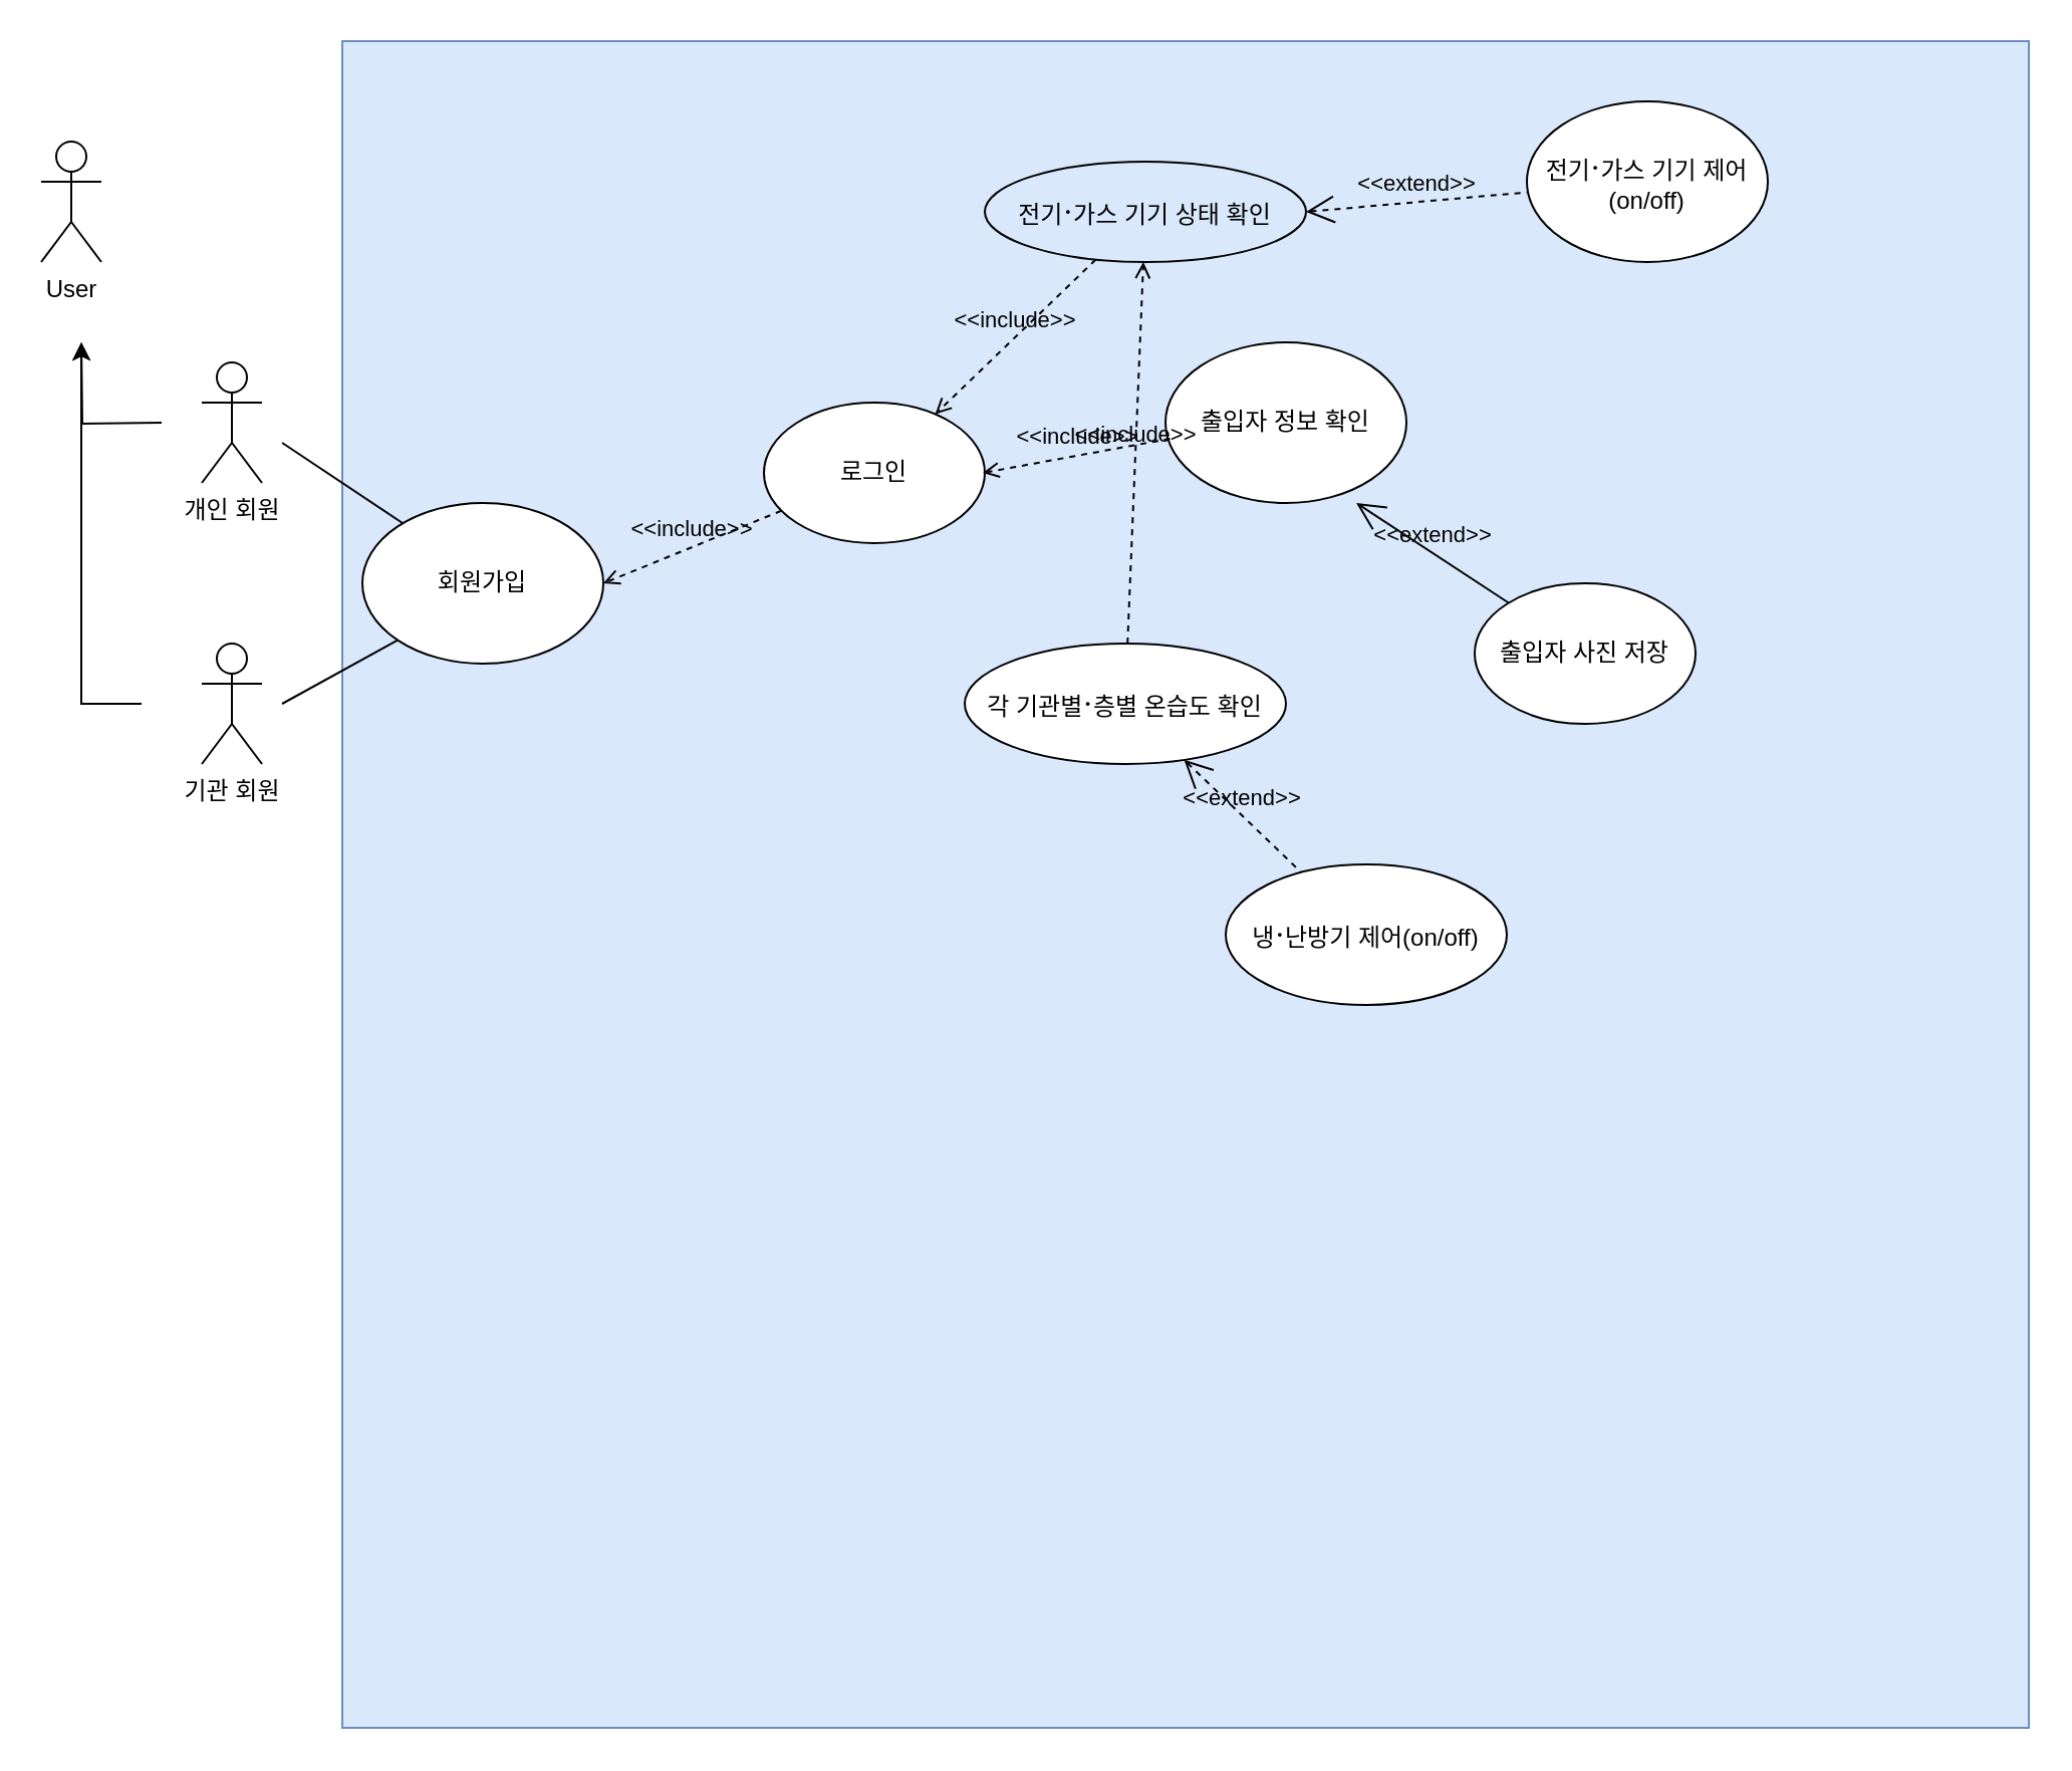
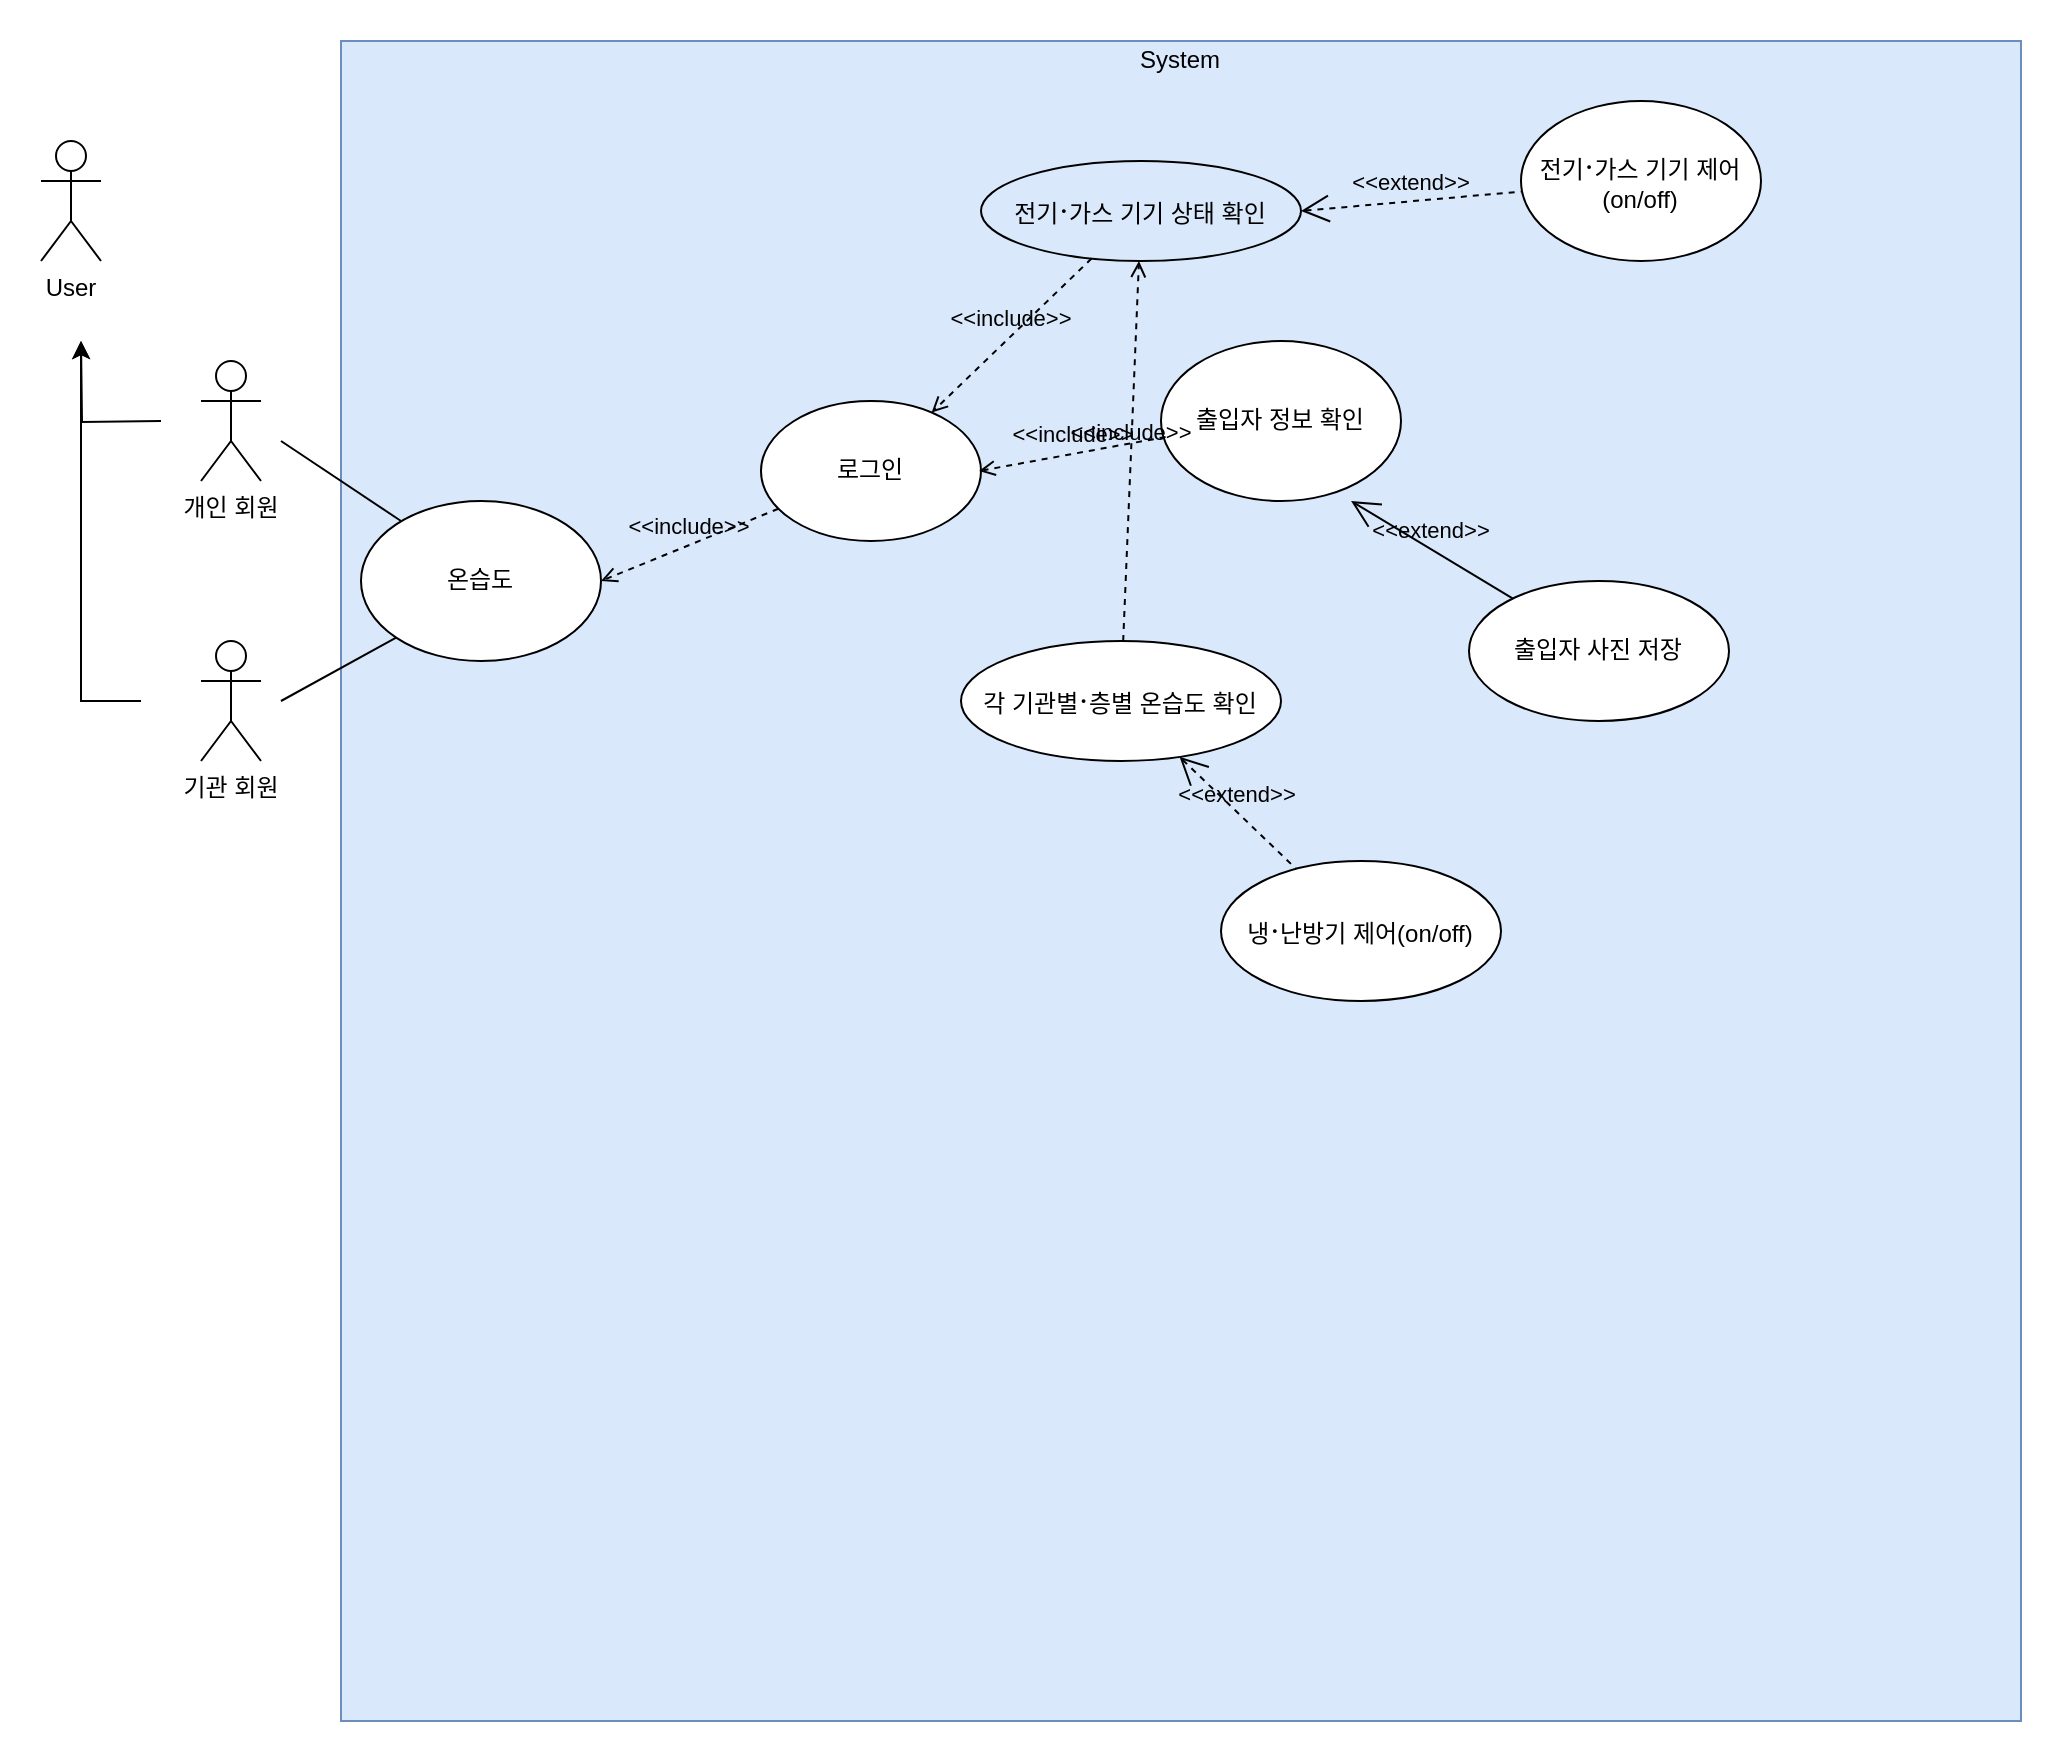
  <mxCell id="0" />
  <mxCell id="1" parent="0" />
  <mxCell id="2" value="" style="whiteSpace=wrap;html=1;aspect=fixed;fillColor=#dae8fc;strokeColor=#6c8ebf;" parent="1" vertex="1"><mxGeometry x="170" y="20" width="840" height="840" as="geometry" /></mxCell>
  <mxCell id="3" value="User" style="shape=umlActor;verticalLabelPosition=bottom;verticalAlign=top;html=1;outlineConnect=0;" parent="1" vertex="1"><mxGeometry x="20" y="70" width="30" height="60" as="geometry" /></mxCell>
  <mxCell id="4" style="edgeStyle=orthogonalEdgeStyle;rounded=0;orthogonalLoop=1;jettySize=auto;html=1;" parent="1" edge="1"><mxGeometry relative="1" as="geometry"><mxPoint x="40" y="170" as="targetPoint" /><mxPoint x="80" y="210" as="sourcePoint" /></mxGeometry></mxCell>
  <mxCell id="5" value="개인 회원" style="shape=umlActor;verticalLabelPosition=bottom;verticalAlign=top;html=1;outlineConnect=0;" parent="1" vertex="1"><mxGeometry x="100" y="180" width="30" height="60" as="geometry" /></mxCell>
  <mxCell id="6" style="edgeStyle=orthogonalEdgeStyle;rounded=0;orthogonalLoop=1;jettySize=auto;html=1;" parent="1" edge="1"><mxGeometry relative="1" as="geometry"><mxPoint x="40" y="170" as="targetPoint" /><mxPoint x="70" y="350" as="sourcePoint" /><Array as="points"><mxPoint x="70" y="350" /><mxPoint x="40" y="350" /></Array></mxGeometry></mxCell>
  <mxCell id="7" value="기관 회원" style="shape=umlActor;verticalLabelPosition=bottom;verticalAlign=top;html=1;outlineConnect=0;" parent="1" vertex="1"><mxGeometry x="100" y="320" width="30" height="60" as="geometry" /></mxCell>
+ <mxCell id="8" value="System&lt;br&gt;" style="text;html=1;strokeColor=none;fillColor=none;align=center;verticalAlign=middle;whiteSpace=wrap;rounded=0;" parent="1" vertex="1"><mxGeometry x="570" y="20" width="40" height="20" as="geometry" /></mxCell>
  <mxCell id="9" value="로그인" style="ellipse;whiteSpace=wrap;html=1;" parent="1" vertex="1"><mxGeometry x="380" y="200" width="110" height="70" as="geometry" /></mxCell>
  <mxCell id="10" value="전기&lt;span style=&quot;font-family: &amp;#34;맑은 고딕&amp;#34; ; font-size: 12pt ; letter-spacing: 0pt&quot;&gt;·&lt;/span&gt;&lt;span&gt;가스 기기 상태 확인&lt;/span&gt;" style="ellipse;whiteSpace=wrap;html=1;fillColor=#dae8fc;" parent="1" vertex="1"><mxGeometry x="490" y="80" width="160" height="50" as="geometry" /></mxCell>
  <mxCell id="11" value="각 기관별&lt;span style=&quot;font-family: &amp;#34;맑은 고딕&amp;#34; ; font-size: 12pt ; letter-spacing: 0pt&quot;&gt;·&lt;/span&gt;&lt;span&gt;층별 온습도 확인&lt;/span&gt;" style="ellipse;whiteSpace=wrap;html=1;" parent="1" vertex="1"><mxGeometry x="480" y="320" width="160" height="60" as="geometry" /></mxCell>
  <mxCell id="12" value="냉&lt;span style=&quot;font-family: &amp;#34;맑은 고딕&amp;#34; ; font-size: 12pt ; letter-spacing: 0pt&quot;&gt;·&lt;/span&gt;&lt;span&gt;난방기 제어(on/off)&lt;/span&gt;" style="ellipse;whiteSpace=wrap;html=1;" parent="1" vertex="1"><mxGeometry x="610" y="430" width="140" height="70" as="geometry" /></mxCell>
  <mxCell id="13" value="전기&lt;span style=&quot;font-family: &amp;#34;맑은 고딕&amp;#34; ; font-size: 12pt ; letter-spacing: 0pt&quot;&gt;·&lt;/span&gt;&lt;span&gt;가스 기기 제어(on/off)&lt;/span&gt;" style="ellipse;whiteSpace=wrap;html=1;" parent="1" vertex="1"><mxGeometry x="760" y="50" width="120" height="80" as="geometry" /></mxCell>
  <mxCell id="14" value="출입자 정보 확인" style="ellipse;whiteSpace=wrap;html=1;" parent="1" vertex="1"><mxGeometry x="580" y="170" width="120" height="80" as="geometry" /></mxCell>
  <mxCell id="15" value="&amp;lt;&amp;lt;extend&amp;gt;&amp;gt;" style="edgeStyle=none;html=1;startArrow=open;endArrow=none;startSize=12;verticalAlign=bottom;dashed=1;labelBackgroundColor=none;exitX=1;exitY=0.5;exitDx=0;exitDy=0;" edge="1" parent="1" source="10" target="13"><mxGeometry width="160" relative="1" as="geometry"><mxPoint x="800" y="80" as="sourcePoint" /><mxPoint x="920" y="80" as="targetPoint" /></mxGeometry></mxCell>
  <mxCell id="16" value="&amp;lt;&amp;lt;extend&amp;gt;&amp;gt;" style="edgeStyle=none;html=1;startArrow=open;endArrow=none;startSize=12;verticalAlign=bottom;dashed=1;labelBackgroundColor=none;" edge="1" parent="1" source="11" target="12"><mxGeometry width="160" relative="1" as="geometry"><mxPoint x="610" y="460" as="sourcePoint" /><mxPoint x="770" y="460" as="targetPoint" /></mxGeometry></mxCell>
  <mxCell id="17" value="&amp;lt;&amp;lt;include&amp;gt;&amp;gt;" style="edgeStyle=none;html=1;endArrow=open;verticalAlign=bottom;dashed=1;labelBackgroundColor=none;" edge="1" parent="1" source="10" target="9"><mxGeometry width="160" relative="1" as="geometry"><mxPoint x="660" y="79" as="sourcePoint" /><mxPoint x="820" y="79" as="targetPoint" /></mxGeometry></mxCell>
  <mxCell id="18" value="&amp;lt;&amp;lt;include&amp;gt;&amp;gt;" style="edgeStyle=none;html=1;endArrow=open;verticalAlign=bottom;dashed=1;labelBackgroundColor=none;exitX=0.019;exitY=0.6;exitDx=0;exitDy=0;exitPerimeter=0;" edge="1" parent="1" source="14"><mxGeometry width="160" relative="1" as="geometry"><mxPoint x="600" y="215" as="sourcePoint" /><mxPoint x="489" y="235" as="targetPoint" /></mxGeometry></mxCell>
  <mxCell id="19" value="&amp;lt;&amp;lt;include&amp;gt;&amp;gt;" style="edgeStyle=none;html=1;endArrow=open;verticalAlign=bottom;dashed=1;labelBackgroundColor=none;" edge="1" parent="1" source="11" target="10"><mxGeometry width="160" relative="1" as="geometry"><mxPoint x="570" y="350" as="sourcePoint" /><mxPoint x="730" y="350" as="targetPoint" /></mxGeometry></mxCell>
- <mxCell id="20" value="출입자 사진 저장" style="ellipse;whiteSpace=wrap;html=1;" vertex="1" parent="1"><mxGeometry x="734" y="290" width="110" height="70" as="geometry" /></mxCell>
+ <mxCell id="20" value="출입자 사진 저장" style="ellipse;whiteSpace=wrap;html=1;" vertex="1" parent="1"><mxGeometry x="734" y="290" width="130" height="70" as="geometry" /></mxCell>
  <mxCell id="21" value="&amp;lt;&amp;lt;extend&amp;gt;&amp;gt;" style="edgeStyle=none;html=1;startArrow=open;endArrow=none;startSize=12;verticalAlign=bottom;dashed=0;labelBackgroundColor=none;exitX=0.792;exitY=1;exitDx=0;exitDy=0;exitPerimeter=0;" edge="1" parent="1" source="14" target="20"><mxGeometry width="160" relative="1" as="geometry"><mxPoint x="700" y="220" as="sourcePoint" /><mxPoint x="860" y="220" as="targetPoint" /></mxGeometry></mxCell>
- <mxCell id="22" value="회원가입" style="ellipse;whiteSpace=wrap;html=1;" vertex="1" parent="1"><mxGeometry x="180" y="250" width="120" height="80" as="geometry" /></mxCell>
+ <mxCell id="22" value="온습도" style="ellipse;whiteSpace=wrap;html=1;" vertex="1" parent="1"><mxGeometry x="180" y="250" width="120" height="80" as="geometry" /></mxCell>
  <mxCell id="23" value="&amp;lt;&amp;lt;include&amp;gt;&amp;gt;" style="edgeStyle=none;html=1;endArrow=open;verticalAlign=bottom;dashed=1;labelBackgroundColor=none;entryX=1;entryY=0.5;entryDx=0;entryDy=0;" edge="1" parent="1" source="9" target="22"><mxGeometry width="160" relative="1" as="geometry"><mxPoint x="330" y="240" as="sourcePoint" /><mxPoint x="490" y="240" as="targetPoint" /></mxGeometry></mxCell>
  <mxCell id="24" value="" style="endArrow=none;html=1;" edge="1" parent="1"><mxGeometry width="50" height="50" relative="1" as="geometry"><mxPoint x="200" y="260" as="sourcePoint" /><mxPoint x="140" y="220" as="targetPoint" /></mxGeometry></mxCell>
  <mxCell id="25" value="" style="endArrow=none;html=1;entryX=0;entryY=1;entryDx=0;entryDy=0;" edge="1" parent="1" target="22"><mxGeometry width="50" height="50" relative="1" as="geometry"><mxPoint x="140" y="350" as="sourcePoint" /><mxPoint x="300" y="250" as="targetPoint" /></mxGeometry></mxCell>
